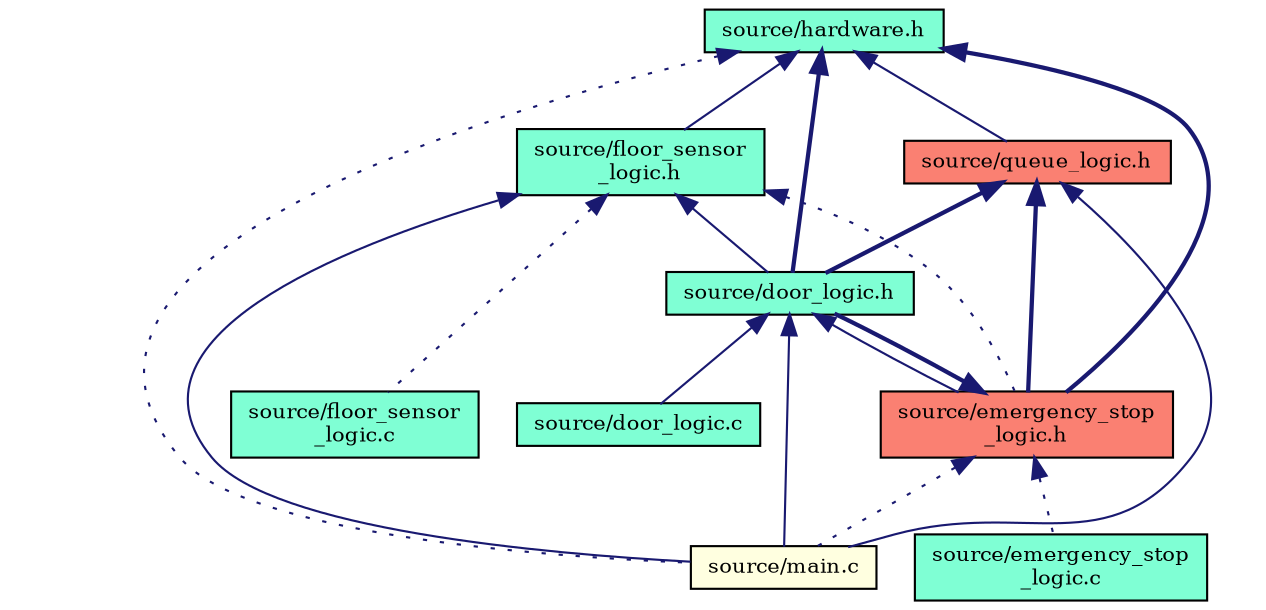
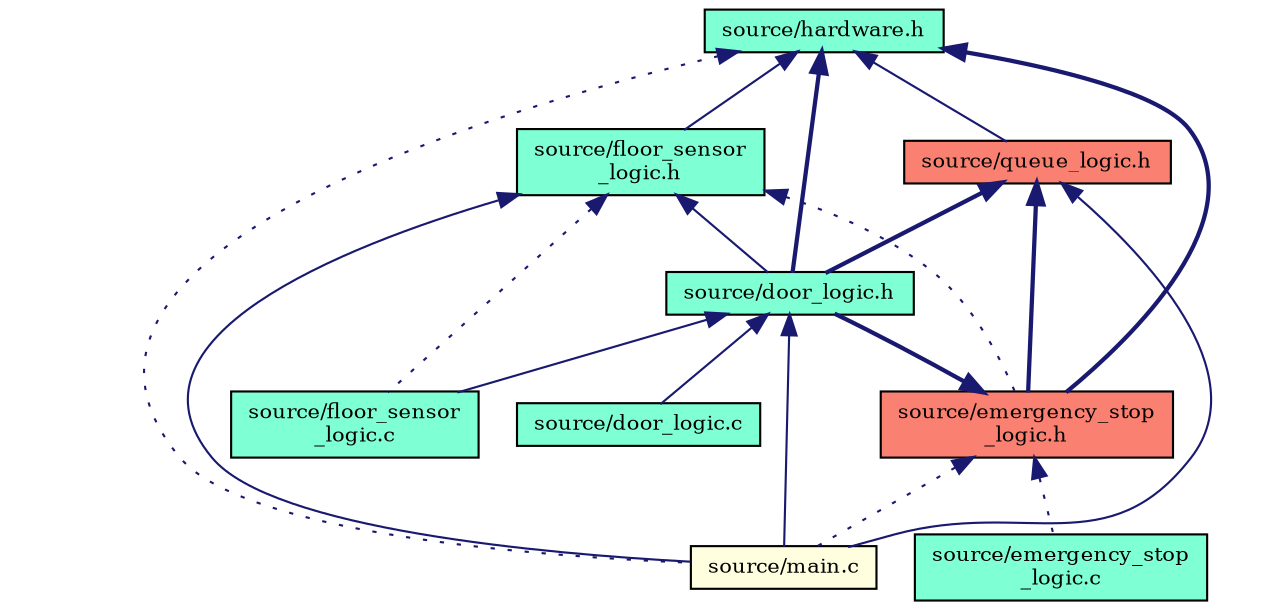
  digraph {
    fontname="DejaVu Serif"
    node [color=black fillcolor=aquamarine fontname="DejaVu Serif" fontsize=10 shape=record style=filled]
    edge [color=midnightblue dir=back fontname="DejaVu Serif" fontsize=10 labelfontname=Helvetica labelfontsize=10 style=solid]
    n1 [fontcolor=black height=0.2 label="source/hardware.h" width=0.4]
    n2 [height=0.2 label="source/door_logic.h" width=0.4]
    n3 [fillcolor=salmon height=0.2 label="source/emergency_stop\l_logic.h" width=0.4]
    n4 [fillcolor=lightyellow height=0.2 label="source/main.c" width=0.4]
    n5 [fillcolor=salmon height=0.2 label="source/queue_logic.h" width=0.4]
    n6 [height=0.2 label="source/floor_sensor\l_logic.h" width=0.4]
    n7 [height=0.2 label="source/door_logic.c" width=0.4]
    n8 [height=0.2 label="source/emergency_stop\l_logic.c" width=0.4]
    n9 [height=0.2 label="source/floor_sensor\l_logic.c" width=0.4]
    n1 -> n2 [style=bold]
    n1 -> n3 [style=bold]
    n1 -> n4 [style=dotted]
    n1 -> n5
    n1 -> n6
-   n2 -> n3
+   n2 -> n9
    n2 -> n4
    n2 -> n7
    n3 -> n2 [style=bold]
    n3 -> n4 [style=dotted]
    n3 -> n8 [style=dotted]
    n5 -> n2 [style=bold]
    n5 -> n3 [style=bold]
    n5 -> n4
    n6 -> n2
    n6 -> n3 [style=dotted]
    n6 -> n4
    n6 -> n9 [style=dotted]
  }
